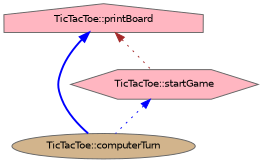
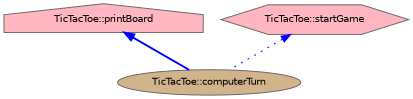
  digraph {
    rankdir=TB
    node [color=grey40 fillcolor=lightpink fontname=Helvetica fontsize=10 style=filled]
    edge [color=blue dir=back fontname=Helvetica fontsize=10 labelfontname=Helvetica labelfontsize=10 style=dotted]
    n1 [color=gray40 fontcolor=black height=0.2 label="TicTacToe::printBoard" shape=house width=0.4]
    n2 [fillcolor=tan height=0.2 label="TicTacToe::computerTurn" shape=ellipse width=0.4]
    n3 [height=0.2 label="TicTacToe::startGame" shape=hexagon width=0.4]
    n1 -> n2 [style=bold]
-   n1 -> n3 [color=brown]
    n3 -> n2
  }
